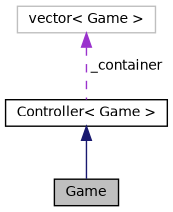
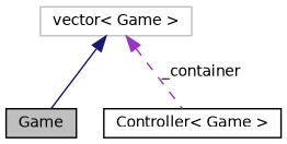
  digraph {
    node [color=black fillcolor=white fontname=Helvetica fontsize=10 shape=record style=filled]
    edge [dir=back fontname=Helvetica fontsize=10 labelfontname=Helvetica labelfontsize=10]
    n1 [fillcolor=grey75 fontcolor=black height=0.2 label=Game width=0.4]
    n2 [height=0.2 label="Controller\< Game \>" width=0.4]
    n3 [color=grey75 height=0.2 label="vector\< Game \>" width=0.4]
-   n2 -> n1 [color=midnightblue style=solid]
+   n3 -> n1 [color=midnightblue style=solid]
    n3 -> n2 [color=darkorchid3 label=" _container" style=dashed]
  }
